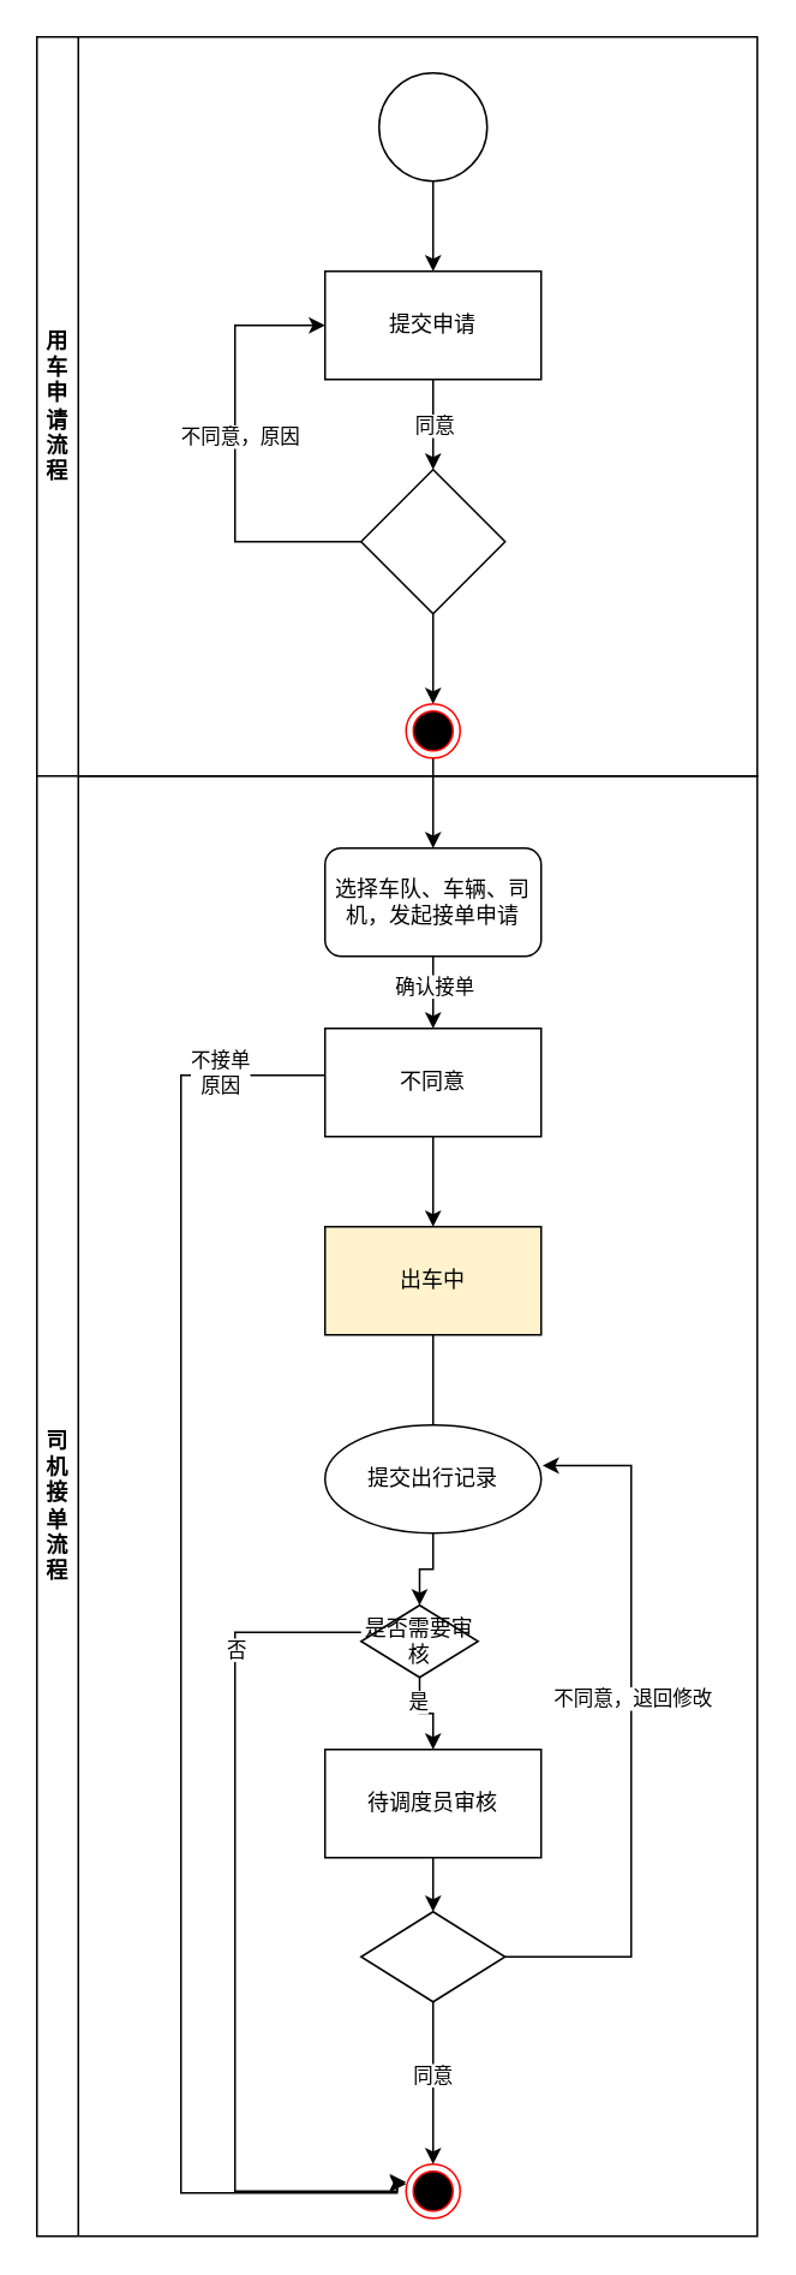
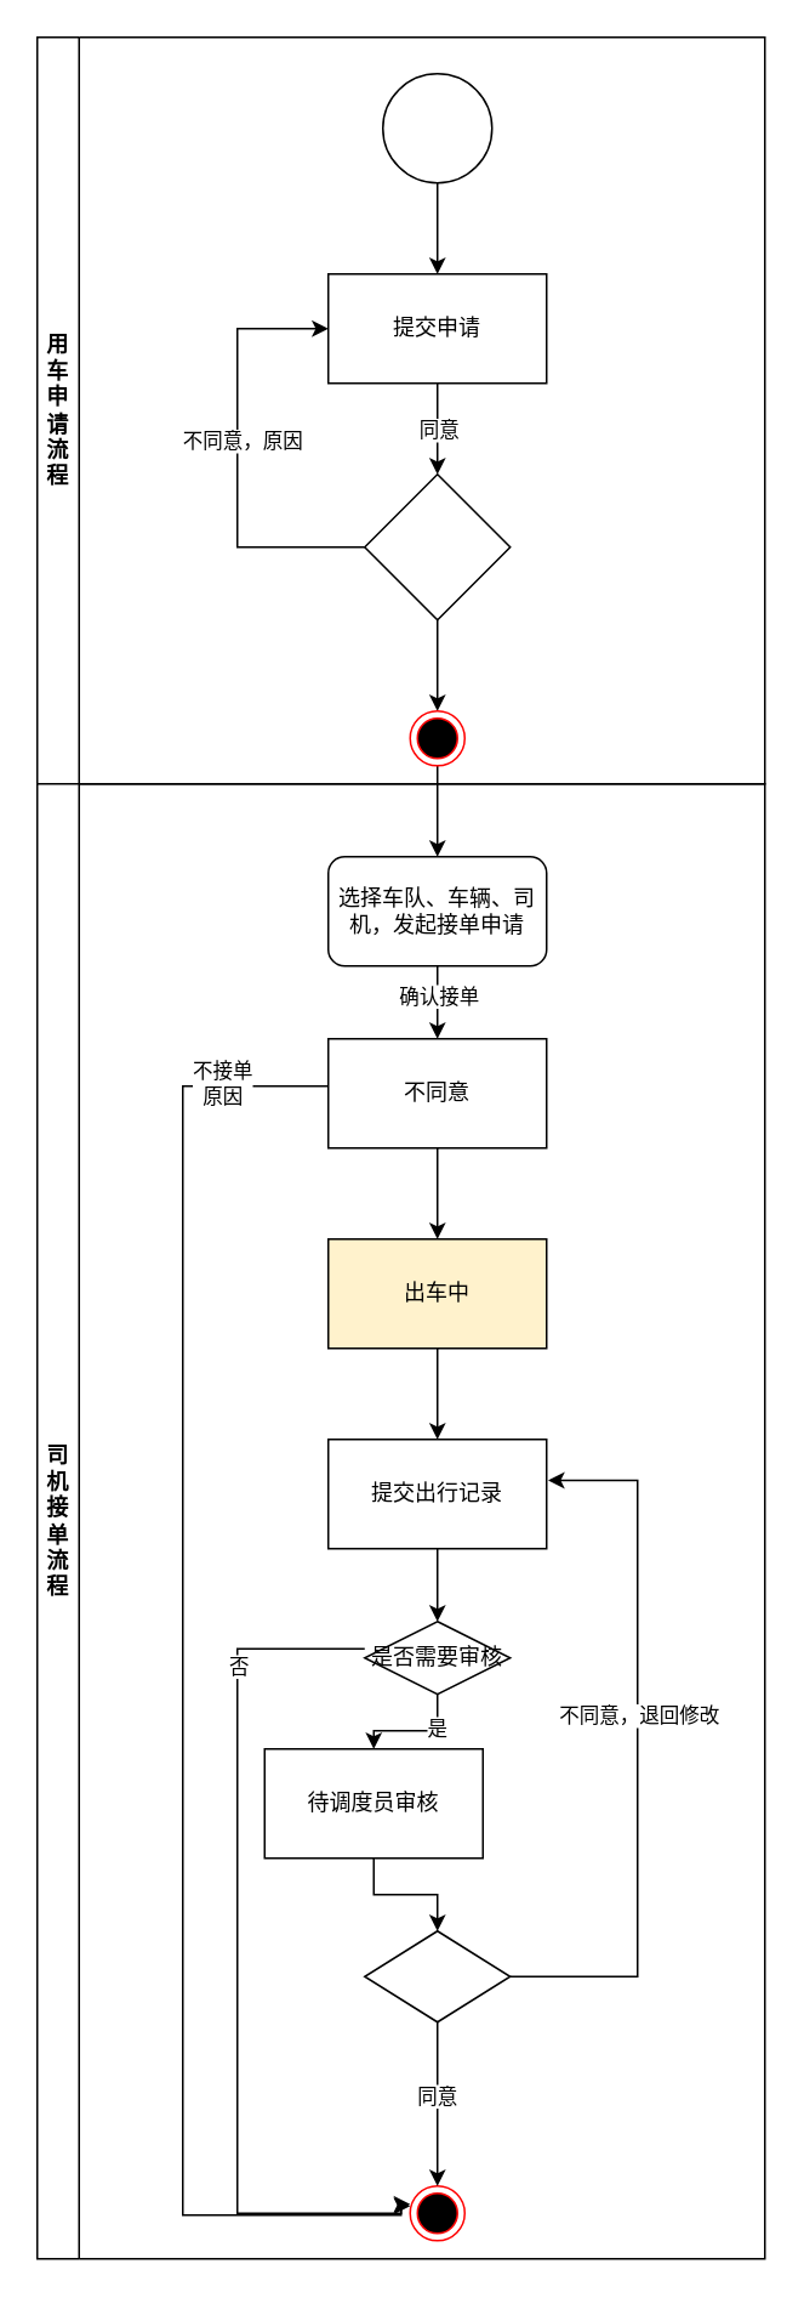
  <mxCell id="0" />
  <mxCell id="1" parent="0" />
  <mxCell id="2" style="edgeStyle=orthogonalEdgeStyle;rounded=0;orthogonalLoop=1;jettySize=auto;html=1;" edge="1" parent="1" source="3"><mxGeometry relative="1" as="geometry"><mxPoint x="240" y="150" as="targetPoint" /></mxGeometry></mxCell>
  <mxCell id="3" value="" style="verticalLabelPosition=bottom;verticalAlign=top;html=1;shape=mxgraph.flowchart.on-page_reference;" vertex="1" parent="1"><mxGeometry x="210" y="40" width="60" height="60" as="geometry" /></mxCell>
  <mxCell id="4" style="edgeStyle=orthogonalEdgeStyle;rounded=0;orthogonalLoop=1;jettySize=auto;html=1;exitX=0.5;exitY=1;exitDx=0;exitDy=0;" edge="1" parent="1" source="6"><mxGeometry relative="1" as="geometry"><mxPoint x="240" y="260" as="targetPoint" /></mxGeometry></mxCell>
  <mxCell id="5" value="同意" style="edgeLabel;html=1;align=center;verticalAlign=middle;resizable=0;points=[];" vertex="1" connectable="0" parent="4"><mxGeometry x="-0.01" relative="1" as="geometry"><mxPoint as="offset" /></mxGeometry></mxCell>
  <mxCell id="6" value="提交申请" style="rounded=0;whiteSpace=wrap;html=1;" vertex="1" parent="1"><mxGeometry x="180" y="150" width="120" height="60" as="geometry" /></mxCell>
  <mxCell id="7" style="edgeStyle=orthogonalEdgeStyle;rounded=0;orthogonalLoop=1;jettySize=auto;html=1;exitX=0;exitY=0.5;exitDx=0;exitDy=0;entryX=0;entryY=0.5;entryDx=0;entryDy=0;" edge="1" parent="1" source="10" target="6"><mxGeometry relative="1" as="geometry"><Array as="points"><mxPoint x="130" y="300" /><mxPoint x="130" y="180" /></Array></mxGeometry></mxCell>
  <mxCell id="8" value="不同意，原因" style="edgeLabel;html=1;align=center;verticalAlign=middle;resizable=0;points=[];" vertex="1" connectable="0" parent="7"><mxGeometry x="0.076" y="-2" relative="1" as="geometry"><mxPoint as="offset" /></mxGeometry></mxCell>
  <mxCell id="9" style="edgeStyle=orthogonalEdgeStyle;rounded=0;orthogonalLoop=1;jettySize=auto;html=1;entryX=0.5;entryY=0;entryDx=0;entryDy=0;" edge="1" parent="1" source="10" target="12"><mxGeometry relative="1" as="geometry" /></mxCell>
  <mxCell id="10" value="" style="rhombus;whiteSpace=wrap;html=1;" vertex="1" parent="1"><mxGeometry x="200" y="260" width="80" height="80" as="geometry" /></mxCell>
  <mxCell id="11" style="edgeStyle=orthogonalEdgeStyle;rounded=0;orthogonalLoop=1;jettySize=auto;html=1;entryX=0.5;entryY=0;entryDx=0;entryDy=0;" edge="1" parent="1" source="12" target="17"><mxGeometry relative="1" as="geometry" /></mxCell>
  <mxCell id="12" value="" style="ellipse;html=1;shape=endState;fillColor=#000000;strokeColor=#ff0000;" vertex="1" parent="1"><mxGeometry x="225" y="390" width="30" height="30" as="geometry" /></mxCell>
  <mxCell id="13" value="用车申请流程" style="swimlane;verticalAlign=middle;fontFamily=Verdana;direction=north;html=1;flipH=0;flipV=1;horizontal=1;whiteSpace=wrap;startSize=23;labelPosition=center;verticalLabelPosition=middle;align=center;" vertex="1" parent="1"><mxGeometry x="20" width="400" height="410" as="geometry" y="20" /></mxCell>
  <mxCell id="14" value="司机接单流程" style="swimlane;verticalAlign=middle;fontFamily=Verdana;direction=north;html=1;flipH=0;flipV=1;horizontal=1;whiteSpace=wrap;startSize=23;labelPosition=center;verticalLabelPosition=middle;align=center;" vertex="1" parent="1"><mxGeometry x="20" y="430" width="400" height="810" as="geometry" /></mxCell>
  <mxCell id="15" style="edgeStyle=orthogonalEdgeStyle;rounded=0;orthogonalLoop=1;jettySize=auto;html=1;exitX=0.5;exitY=1;exitDx=0;exitDy=0;entryX=0.5;entryY=0;entryDx=0;entryDy=0;" edge="1" parent="14" source="17" target="19"><mxGeometry relative="1" as="geometry" /></mxCell>
  <mxCell id="16" value="确认接单" style="edgeLabel;html=1;align=center;verticalAlign=middle;resizable=0;points=[];" vertex="1" connectable="0" parent="15"><mxGeometry x="-0.208" relative="1" as="geometry"><mxPoint as="offset" /></mxGeometry></mxCell>
  <mxCell id="17" value="选择车队、车辆、司机，发起接单申请" style="whiteSpace=wrap;html=1;rounded=1;" vertex="1" parent="14"><mxGeometry x="160" y="40" width="120" height="60" as="geometry" /></mxCell>
  <mxCell id="18" value="" style="edgeStyle=orthogonalEdgeStyle;rounded=0;orthogonalLoop=1;jettySize=auto;html=1;" edge="1" parent="14" source="19" target="21"><mxGeometry relative="1" as="geometry" /></mxCell>
  <mxCell id="19" value="不同意" style="rounded=0;whiteSpace=wrap;html=1;" vertex="1" parent="14"><mxGeometry x="160" y="140" width="120" height="60" as="geometry" /></mxCell>
- <mxCell id="20" value="" style="edgeStyle=orthogonalEdgeStyle;rounded=0;orthogonalLoop=1;jettySize=auto;html=1;endArrow=none;" edge="1" parent="14" source="21" target="23"><mxGeometry relative="1" as="geometry" /></mxCell>
+ <mxCell id="20" value="" style="edgeStyle=orthogonalEdgeStyle;rounded=0;orthogonalLoop=1;jettySize=auto;html=1;" edge="1" parent="14" source="21" target="23"><mxGeometry relative="1" as="geometry" /></mxCell>
  <mxCell id="21" value="出车中" style="whiteSpace=wrap;html=1;rounded=0;fillColor=#fff2cc;" vertex="1" parent="14"><mxGeometry x="160" y="250" width="120" height="60" as="geometry" /></mxCell>
  <mxCell id="22" value="" style="edgeStyle=orthogonalEdgeStyle;rounded=0;orthogonalLoop=1;jettySize=auto;html=1;" edge="1" parent="14" source="23" target="26"><mxGeometry relative="1" as="geometry" /></mxCell>
- <mxCell id="23" value="提交出行记录" style="ellipse;whiteSpace=wrap;html=1;" vertex="1" parent="14"><mxGeometry x="160" y="360" width="120" height="60" as="geometry" /></mxCell>
+ <mxCell id="23" value="提交出行记录" style="whiteSpace=wrap;html=1;rounded=0;" vertex="1" parent="14"><mxGeometry x="160" y="360" width="120" height="60" as="geometry" /></mxCell>
  <mxCell id="24" value="" style="edgeStyle=orthogonalEdgeStyle;rounded=0;orthogonalLoop=1;jettySize=auto;html=1;" edge="1" parent="14" source="26" target="28"><mxGeometry relative="1" as="geometry" /></mxCell>
  <mxCell id="25" value="是" style="edgeLabel;html=1;align=center;verticalAlign=middle;resizable=0;points=[];" vertex="1" connectable="0" parent="24"><mxGeometry x="-0.458" y="-1" relative="1" as="geometry"><mxPoint as="offset" /></mxGeometry></mxCell>
- <mxCell id="26" value="是否需要审核" style="rhombus;whiteSpace=wrap;html=1;rounded=0;" vertex="1" parent="14"><mxGeometry x="180" y="460" width="65" height="40" as="geometry" /></mxCell>
+ <mxCell id="26" value="是否需要审核" style="rhombus;whiteSpace=wrap;html=1;rounded=0;" vertex="1" parent="14"><mxGeometry x="180" y="460" width="80" height="40" as="geometry" /></mxCell>
  <mxCell id="27" value="" style="edgeStyle=orthogonalEdgeStyle;rounded=0;orthogonalLoop=1;jettySize=auto;html=1;" edge="1" parent="14" source="28" target="36"><mxGeometry relative="1" as="geometry" /></mxCell>
- <mxCell id="28" value="待调度员审核" style="whiteSpace=wrap;html=1;rounded=0;" vertex="1" parent="14"><mxGeometry x="160" y="540" width="120" height="60" as="geometry" /></mxCell>
+ <mxCell id="28" value="待调度员审核" style="whiteSpace=wrap;html=1;rounded=0;" vertex="1" parent="14"><mxGeometry x="125" y="530" width="120" height="60" as="geometry" /></mxCell>
  <mxCell id="29" value="" style="ellipse;html=1;shape=endState;fillColor=#000000;strokeColor=#ff0000;" vertex="1" parent="14"><mxGeometry x="205" y="770" width="30" height="30" as="geometry" /></mxCell>
  <mxCell id="30" style="edgeStyle=orthogonalEdgeStyle;rounded=0;orthogonalLoop=1;jettySize=auto;html=1;entryX=0;entryY=0.5;entryDx=0;entryDy=0;exitX=0;exitY=0.5;exitDx=0;exitDy=0;" edge="1" parent="14"><mxGeometry relative="1" as="geometry"><mxPoint x="160" y="166" as="sourcePoint" /><mxPoint x="205" y="781" as="targetPoint" /><Array as="points"><mxPoint x="80" y="166" /><mxPoint x="80" y="786" /><mxPoint x="200" y="786" /><mxPoint x="200" y="781" /></Array></mxGeometry></mxCell>
  <mxCell id="31" value="不接单&lt;br&gt;原因" style="edgeLabel;html=1;align=center;verticalAlign=middle;resizable=0;points=[];" vertex="1" connectable="0" parent="30"><mxGeometry x="-0.858" y="-2" relative="1" as="geometry"><mxPoint as="offset" /></mxGeometry></mxCell>
  <mxCell id="32" style="edgeStyle=orthogonalEdgeStyle;rounded=0;orthogonalLoop=1;jettySize=auto;html=1;exitX=0;exitY=0.5;exitDx=0;exitDy=0;entryX=0;entryY=0.5;entryDx=0;entryDy=0;" edge="1" parent="14"><mxGeometry relative="1" as="geometry"><mxPoint x="180" y="475" as="sourcePoint" /><mxPoint x="205" y="780" as="targetPoint" /><Array as="points"><mxPoint x="110" y="475" /><mxPoint x="110" y="785" /><mxPoint x="200" y="785" /><mxPoint x="200" y="780" /></Array></mxGeometry></mxCell>
  <mxCell id="33" value="否" style="edgeLabel;html=1;align=center;verticalAlign=middle;resizable=0;points=[];" vertex="1" connectable="0" parent="32"><mxGeometry x="-0.672" relative="1" as="geometry"><mxPoint as="offset" /></mxGeometry></mxCell>
  <mxCell id="34" style="edgeStyle=orthogonalEdgeStyle;rounded=0;orthogonalLoop=1;jettySize=auto;html=1;entryX=0.5;entryY=0;entryDx=0;entryDy=0;" edge="1" parent="14" source="36" target="29"><mxGeometry relative="1" as="geometry" /></mxCell>
  <mxCell id="35" value="同意" style="edgeLabel;html=1;align=center;verticalAlign=middle;resizable=0;points=[];" vertex="1" connectable="0" parent="34"><mxGeometry x="-0.111" y="-1" relative="1" as="geometry"><mxPoint as="offset" /></mxGeometry></mxCell>
  <mxCell id="36" value="" style="rhombus;whiteSpace=wrap;html=1;rounded=0;" vertex="1" parent="14"><mxGeometry x="180" y="630" width="80" height="50" as="geometry" /></mxCell>
  <mxCell id="37" style="edgeStyle=orthogonalEdgeStyle;rounded=0;orthogonalLoop=1;jettySize=auto;html=1;entryX=1.007;entryY=0.375;entryDx=0;entryDy=0;entryPerimeter=0;exitX=1;exitY=0.5;exitDx=0;exitDy=0;" edge="1" parent="14" source="36" target="23"><mxGeometry relative="1" as="geometry"><Array as="points"><mxPoint x="330" y="655" /><mxPoint x="330" y="383" /></Array></mxGeometry></mxCell>
  <mxCell id="38" value="不同意，退回修改" style="edgeLabel;html=1;align=center;verticalAlign=middle;resizable=0;points=[];" vertex="1" connectable="0" parent="37"><mxGeometry x="0.094" relative="1" as="geometry"><mxPoint as="offset" /></mxGeometry></mxCell>
